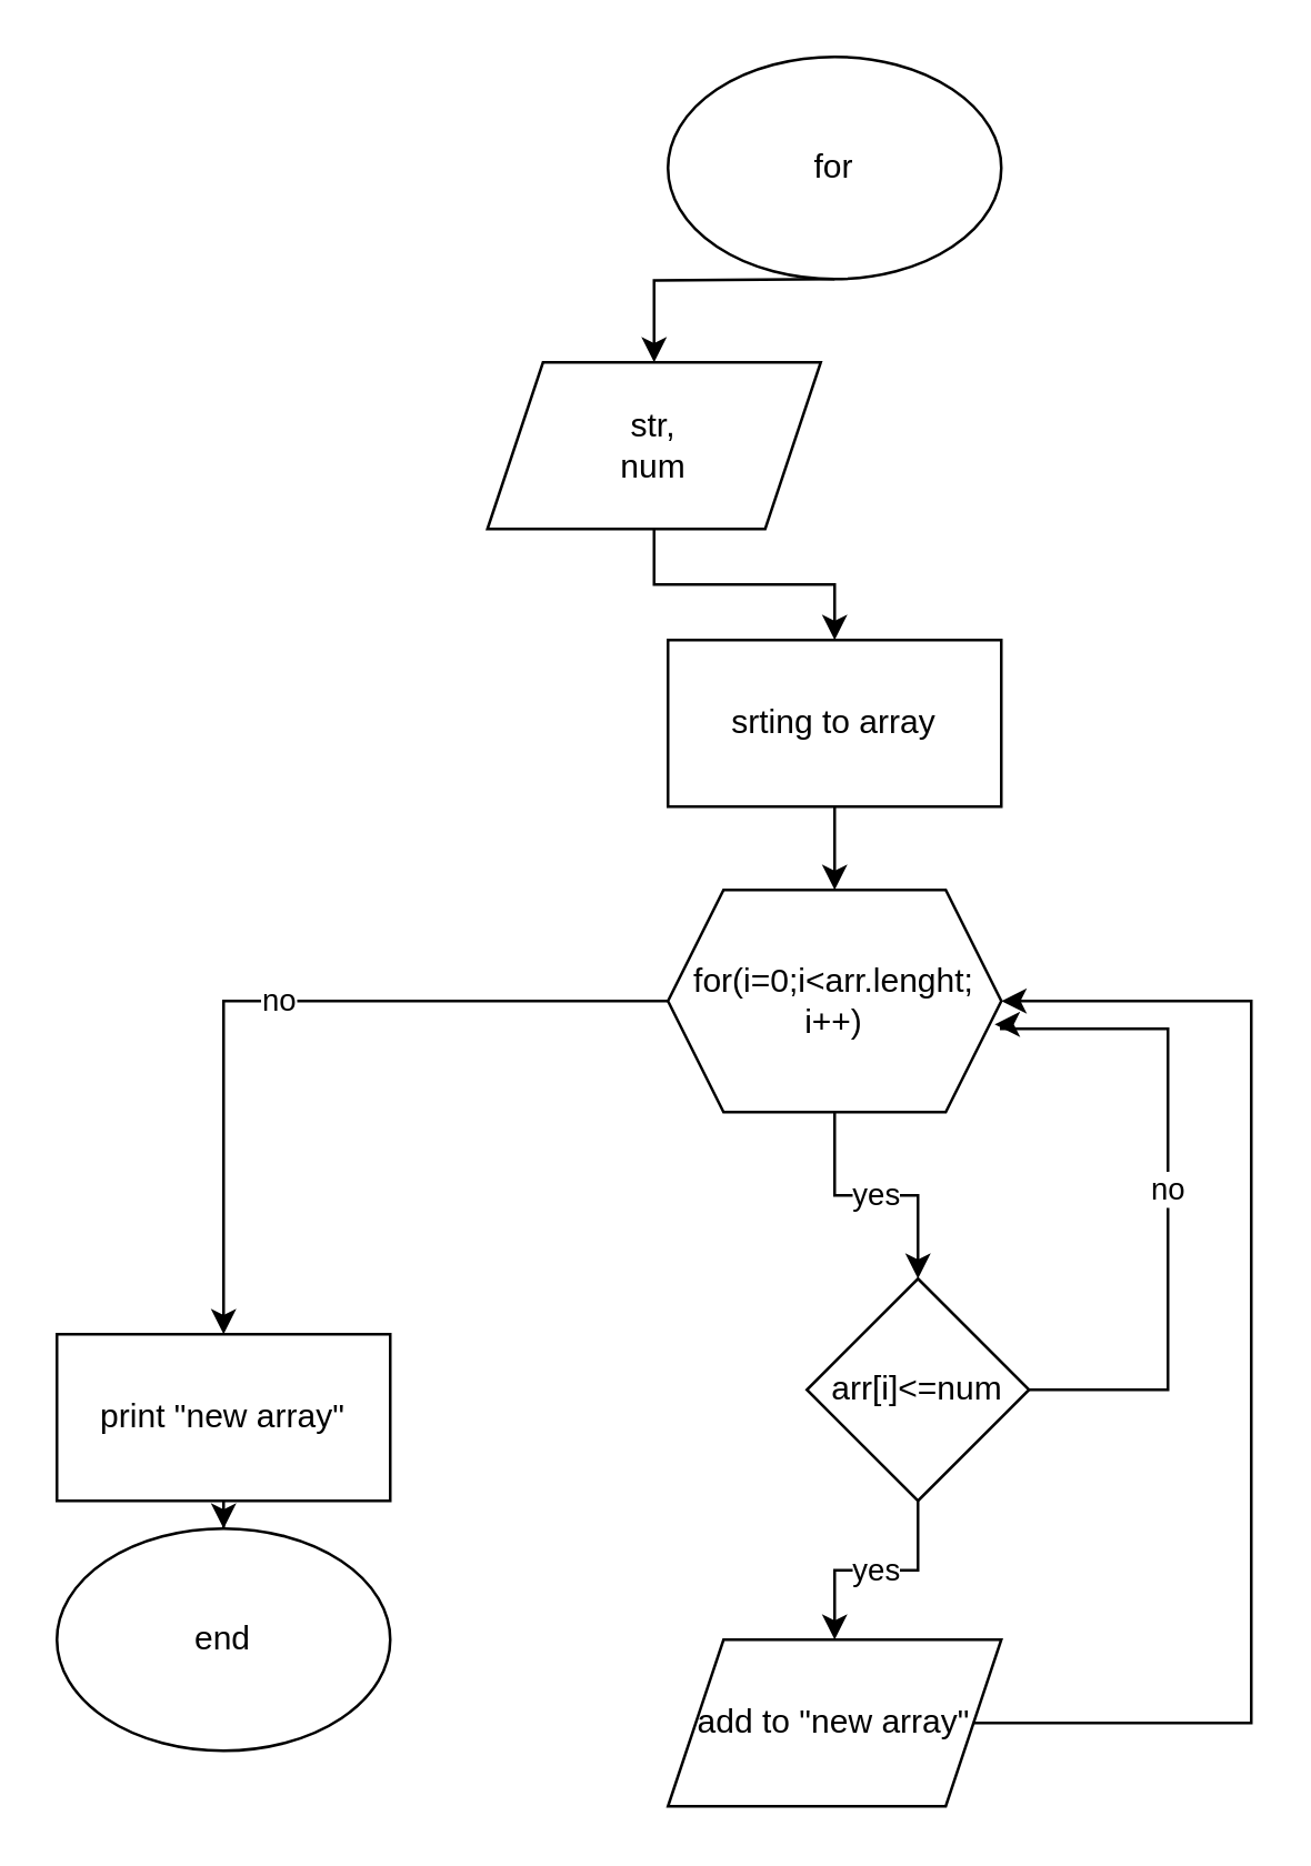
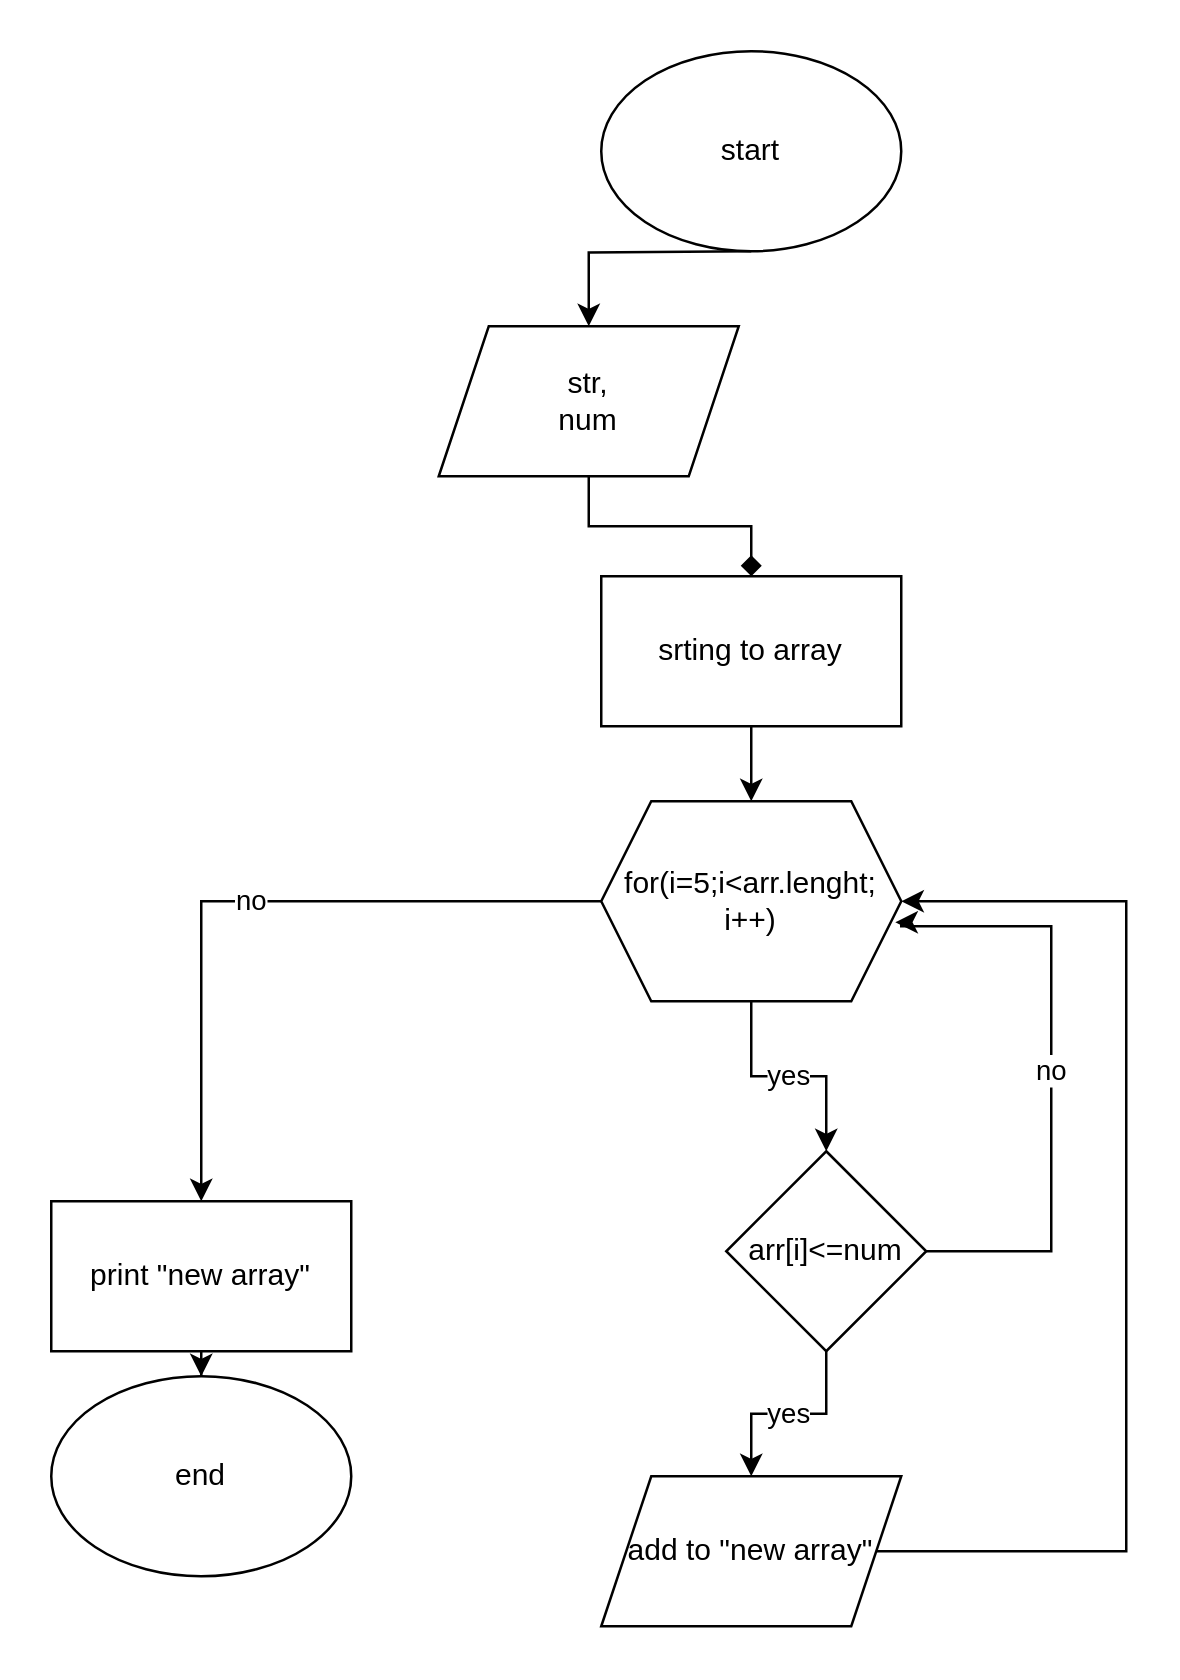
  <mxCell id="0" />
  <mxCell id="1" parent="0" />
  <mxCell id="2" value="" style="edgeStyle=orthogonalEdgeStyle;rounded=0;orthogonalLoop=1;jettySize=auto;html=1;" edge="1" parent="1" target="5"><mxGeometry relative="1" as="geometry"><mxPoint x="300" y="100" as="sourcePoint" /></mxGeometry></mxCell>
- <mxCell id="3" value="for" style="ellipse;whiteSpace=wrap;html=1;" vertex="1" parent="1"><mxGeometry x="240" width="120" height="80" as="geometry" y="20" /></mxCell>
- <mxCell id="4" value="" style="edgeStyle=orthogonalEdgeStyle;rounded=0;orthogonalLoop=1;jettySize=auto;html=1;" edge="1" parent="1" source="5" target="7"><mxGeometry relative="1" as="geometry" /></mxCell>
+ <mxCell id="3" value="start" style="ellipse;whiteSpace=wrap;html=1;" vertex="1" parent="1"><mxGeometry x="240" width="120" height="80" as="geometry" y="20" /></mxCell>
+ <mxCell id="4" value="" style="edgeStyle=orthogonalEdgeStyle;rounded=0;orthogonalLoop=1;jettySize=auto;html=1;endArrow=diamond;" edge="1" parent="1" source="5" target="7"><mxGeometry relative="1" as="geometry" /></mxCell>
  <mxCell id="5" value="str,&lt;br&gt;num" style="shape=parallelogram;perimeter=parallelogramPerimeter;whiteSpace=wrap;html=1;fixedSize=1;" vertex="1" parent="1"><mxGeometry x="175" y="130" width="120" height="60" as="geometry" /></mxCell>
  <mxCell id="6" value="" style="edgeStyle=orthogonalEdgeStyle;rounded=0;orthogonalLoop=1;jettySize=auto;html=1;" edge="1" parent="1" source="7"><mxGeometry relative="1" as="geometry"><mxPoint x="300" y="320" as="targetPoint" /></mxGeometry></mxCell>
  <mxCell id="7" value="srting to array" style="whiteSpace=wrap;html=1;" vertex="1" parent="1"><mxGeometry x="240" y="230" width="120" height="60" as="geometry" /></mxCell>
  <mxCell id="8" value="yes&lt;br&gt;" style="edgeStyle=orthogonalEdgeStyle;rounded=0;orthogonalLoop=1;jettySize=auto;html=1;exitX=0.5;exitY=1;exitDx=0;exitDy=0;" edge="1" parent="1" source="15" target="13"><mxGeometry relative="1" as="geometry"><mxPoint x="300" y="420" as="sourcePoint" /></mxGeometry></mxCell>
  <mxCell id="9" value="yes" style="edgeStyle=orthogonalEdgeStyle;rounded=0;orthogonalLoop=1;jettySize=auto;html=1;exitX=0.5;exitY=1;exitDx=0;exitDy=0;" edge="1" parent="1" source="13" target="11"><mxGeometry relative="1" as="geometry"><mxPoint x="322.865" y="534.718" as="sourcePoint" /></mxGeometry></mxCell>
  <mxCell id="10" value="" style="edgeStyle=orthogonalEdgeStyle;rounded=0;orthogonalLoop=1;jettySize=auto;html=1;entryX=1;entryY=0.5;entryDx=0;entryDy=0;" edge="1" parent="1" source="11" target="15"><mxGeometry relative="1" as="geometry"><mxPoint x="440" y="320" as="targetPoint" /><Array as="points"><mxPoint x="450" y="620" /><mxPoint x="450" y="360" /></Array></mxGeometry></mxCell>
  <mxCell id="11" value="add to &quot;new array&quot;" style="shape=parallelogram;perimeter=parallelogramPerimeter;whiteSpace=wrap;html=1;fixedSize=1;" vertex="1" parent="1"><mxGeometry x="240" y="590" width="120" height="60" as="geometry" /></mxCell>
  <mxCell id="12" value="no" style="edgeStyle=orthogonalEdgeStyle;rounded=0;orthogonalLoop=1;jettySize=auto;html=1;entryX=0.98;entryY=0.605;entryDx=0;entryDy=0;exitX=1;exitY=0.5;exitDx=0;exitDy=0;entryPerimeter=0;" edge="1" parent="1" source="13" target="15"><mxGeometry relative="1" as="geometry"><mxPoint x="400" y="370" as="targetPoint" /><Array as="points"><mxPoint x="420" y="500" /><mxPoint x="420" y="370" /><mxPoint x="360" y="370" /><mxPoint x="360" y="368" /></Array></mxGeometry></mxCell>
  <mxCell id="13" value="arr[i]&amp;lt;=num" style="rhombus;whiteSpace=wrap;html=1;" vertex="1" parent="1"><mxGeometry x="290" y="460" width="80" height="80" as="geometry" /></mxCell>
  <mxCell id="14" value="no" style="edgeStyle=orthogonalEdgeStyle;rounded=0;orthogonalLoop=1;jettySize=auto;html=1;" edge="1" parent="1" source="15" target="17"><mxGeometry relative="1" as="geometry" /></mxCell>
- <mxCell id="15" value="for(i=0;i&amp;lt;arr.lenght; i++)" style="shape=hexagon;perimeter=hexagonPerimeter2;whiteSpace=wrap;html=1;fixedSize=1;" vertex="1" parent="1"><mxGeometry x="240" y="320" width="120" height="80" as="geometry" /></mxCell>
+ <mxCell id="15" value="for(i=5;i&amp;lt;arr.lenght; i++)" style="shape=hexagon;perimeter=hexagonPerimeter2;whiteSpace=wrap;html=1;fixedSize=1;" vertex="1" parent="1"><mxGeometry x="240" y="320" width="120" height="80" as="geometry" /></mxCell>
  <mxCell id="16" value="" style="edgeStyle=orthogonalEdgeStyle;rounded=0;orthogonalLoop=1;jettySize=auto;html=1;" edge="1" parent="1" source="17" target="18"><mxGeometry relative="1" as="geometry" /></mxCell>
  <mxCell id="17" value="print &quot;new array&quot;" style="whiteSpace=wrap;html=1;" vertex="1" parent="1"><mxGeometry x="20" y="480" width="120" height="60" as="geometry" /></mxCell>
  <mxCell id="18" value="end" style="ellipse;whiteSpace=wrap;html=1;" vertex="1" parent="1"><mxGeometry x="20" y="550" width="120" height="80" as="geometry" /></mxCell>
